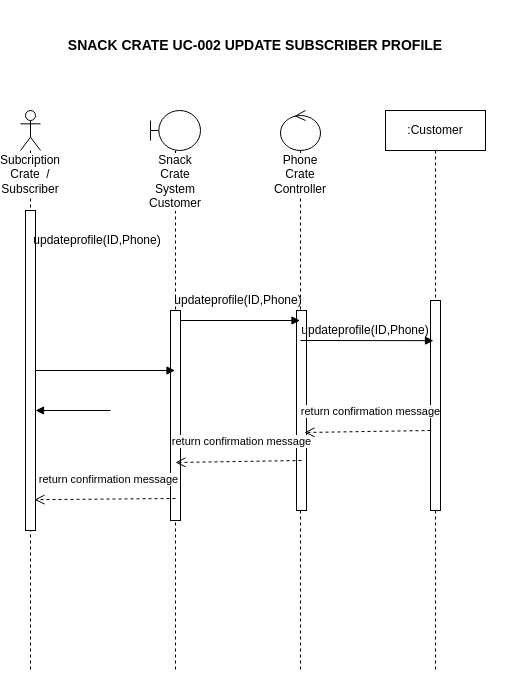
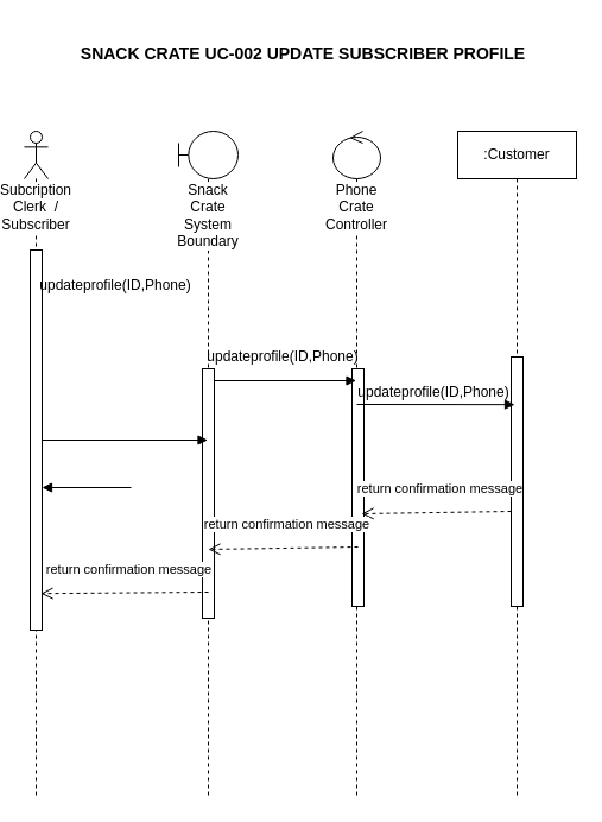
  <mxCell id="0" />
  <mxCell id="1" parent="0" />
  <mxCell id="2" value="&lt;b&gt;&lt;font style=&quot;font-size: 14px&quot;&gt;SNACK CRATE UC-002 UPDATE SUBSCRIBER PROFILE&lt;/font&gt;&lt;/b&gt;" style="text;html=1;strokeColor=none;fillColor=none;align=center;verticalAlign=middle;whiteSpace=wrap;rounded=0;" vertex="1" parent="1"><mxGeometry x="45" y="20" width="420" height="50" as="geometry" /></mxCell>
- <mxCell id="3" value="Subcription Crate&amp;nbsp; / Subscriber" style="shape=umlLifeline;participant=umlActor;perimeter=lifelinePerimeter;whiteSpace=wrap;html=1;container=1;collapsible=0;recursiveResize=0;verticalAlign=top;spacingTop=36;labelBackgroundColor=#ffffff;outlineConnect=0;" vertex="1" parent="1"><mxGeometry x="20" y="110" width="20" height="560" as="geometry" /></mxCell>
+ <mxCell id="3" value="Subcription Clerk&amp;nbsp; / Subscriber" style="shape=umlLifeline;participant=umlActor;perimeter=lifelinePerimeter;whiteSpace=wrap;html=1;container=1;collapsible=0;recursiveResize=0;verticalAlign=top;spacingTop=36;labelBackgroundColor=#ffffff;outlineConnect=0;" vertex="1" parent="1"><mxGeometry x="20" y="110" width="20" height="560" as="geometry" /></mxCell>
  <mxCell id="4" value="" style="html=1;points=[];perimeter=orthogonalPerimeter;" vertex="1" parent="3"><mxGeometry x="5" y="100" width="10" height="320" as="geometry" /></mxCell>
  <mxCell id="5" value="" style="endArrow=block;endFill=1;endSize=6;html=1;" edge="1" parent="3" target="4"><mxGeometry width="100" relative="1" as="geometry"><mxPoint x="90" y="300" as="sourcePoint" /><mxPoint x="234.5" y="300" as="targetPoint" /></mxGeometry></mxCell>
- <mxCell id="6" value="Snack Crate System Customer" style="shape=umlLifeline;participant=umlBoundary;perimeter=lifelinePerimeter;whiteSpace=wrap;html=1;container=1;collapsible=0;recursiveResize=0;verticalAlign=top;spacingTop=36;labelBackgroundColor=#ffffff;outlineConnect=0;" vertex="1" parent="1"><mxGeometry x="150" y="110" width="50" height="560" as="geometry" /></mxCell>
+ <mxCell id="6" value="Snack Crate System Boundary" style="shape=umlLifeline;participant=umlBoundary;perimeter=lifelinePerimeter;whiteSpace=wrap;html=1;container=1;collapsible=0;recursiveResize=0;verticalAlign=top;spacingTop=36;labelBackgroundColor=#ffffff;outlineConnect=0;" vertex="1" parent="1"><mxGeometry x="150" y="110" width="50" height="560" as="geometry" /></mxCell>
  <mxCell id="7" value="" style="html=1;points=[];perimeter=orthogonalPerimeter;" vertex="1" parent="6"><mxGeometry x="20" y="200" width="10" height="210" as="geometry" /></mxCell>
  <mxCell id="8" value="Phone Crate Controller" style="shape=umlLifeline;participant=umlControl;perimeter=lifelinePerimeter;whiteSpace=wrap;html=1;container=1;collapsible=0;recursiveResize=0;verticalAlign=top;spacingTop=36;labelBackgroundColor=#ffffff;outlineConnect=0;" vertex="1" parent="1"><mxGeometry x="280" y="110" width="40" height="560" as="geometry" /></mxCell>
  <mxCell id="9" value="" style="html=1;points=[];perimeter=orthogonalPerimeter;" vertex="1" parent="8"><mxGeometry x="16" y="200" width="10" height="200" as="geometry" /></mxCell>
  <mxCell id="10" value=":Customer" style="shape=umlLifeline;perimeter=lifelinePerimeter;whiteSpace=wrap;html=1;container=1;collapsible=0;recursiveResize=0;outlineConnect=0;" vertex="1" parent="1"><mxGeometry x="385" y="110" width="100" height="560" as="geometry" /></mxCell>
  <mxCell id="11" value="" style="html=1;points=[];perimeter=orthogonalPerimeter;" vertex="1" parent="10"><mxGeometry x="45" y="190" width="10" height="210" as="geometry" /></mxCell>
  <mxCell id="12" value="updateprofile(ID,Phone)" style="text;html=1;strokeColor=none;fillColor=none;align=center;verticalAlign=middle;whiteSpace=wrap;rounded=0;" vertex="1" parent="1"><mxGeometry x="77" y="230" width="40" height="20" as="geometry" /></mxCell>
  <mxCell id="13" value="" style="endArrow=block;endFill=1;endSize=6;html=1;" edge="1" parent="1" target="8"><mxGeometry width="100" relative="1" as="geometry"><mxPoint x="180" y="320" as="sourcePoint" /><mxPoint x="260" y="320" as="targetPoint" /></mxGeometry></mxCell>
  <mxCell id="14" value="updateprofile(ID,Phone)" style="text;html=1;strokeColor=none;fillColor=none;align=center;verticalAlign=middle;whiteSpace=wrap;rounded=0;" vertex="1" parent="1"><mxGeometry x="217.5" y="290" width="40" height="20" as="geometry" /></mxCell>
  <mxCell id="15" value="" style="endArrow=block;endFill=1;endSize=6;html=1;entryX=0.48;entryY=0.411;entryDx=0;entryDy=0;entryPerimeter=0;" edge="1" parent="1" target="10"><mxGeometry width="100" relative="1" as="geometry"><mxPoint x="300" y="340" as="sourcePoint" /><mxPoint x="425" y="340" as="targetPoint" /></mxGeometry></mxCell>
  <mxCell id="16" value="updateprofile(ID,Phone)" style="text;html=1;strokeColor=none;fillColor=none;align=center;verticalAlign=middle;whiteSpace=wrap;rounded=0;" vertex="1" parent="1"><mxGeometry x="345" y="320" width="40" height="20" as="geometry" /></mxCell>
  <mxCell id="17" value="return confirmation message" style="html=1;verticalAlign=bottom;endArrow=open;dashed=1;endSize=8;entryX=0.6;entryY=0.575;entryDx=0;entryDy=0;entryPerimeter=0;" edge="1" parent="1" target="8"><mxGeometry x="-0.05" y="-11" relative="1" as="geometry"><mxPoint x="430" y="430" as="sourcePoint" /><mxPoint x="350" y="430" as="targetPoint" /><mxPoint as="offset" /></mxGeometry></mxCell>
  <mxCell id="18" value="return confirmation message" style="html=1;verticalAlign=bottom;endArrow=open;dashed=1;endSize=8;entryX=0.6;entryY=0.575;entryDx=0;entryDy=0;entryPerimeter=0;" edge="1" parent="1"><mxGeometry x="-0.05" y="-11" relative="1" as="geometry"><mxPoint x="301" y="460" as="sourcePoint" /><mxPoint x="175" y="462" as="targetPoint" /><mxPoint as="offset" /></mxGeometry></mxCell>
  <mxCell id="19" value="return confirmation message" style="html=1;verticalAlign=bottom;endArrow=open;dashed=1;endSize=8;entryX=0.7;entryY=0.695;entryDx=0;entryDy=0;entryPerimeter=0;" edge="1" parent="1" target="3"><mxGeometry x="-0.05" y="-11" relative="1" as="geometry"><mxPoint x="175" y="498" as="sourcePoint" /><mxPoint x="49" y="500" as="targetPoint" /><mxPoint as="offset" /></mxGeometry></mxCell>
  <mxCell id="20" value="" style="endArrow=block;endFill=1;endSize=6;html=1;" edge="1" parent="1" source="4" target="6"><mxGeometry width="100" relative="1" as="geometry"><mxPoint x="30" y="250" as="sourcePoint" /><mxPoint x="130" y="250" as="targetPoint" /></mxGeometry></mxCell>
